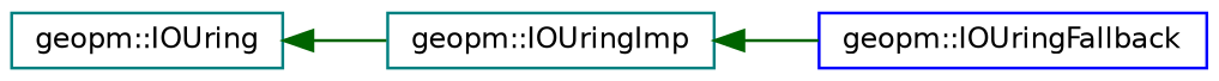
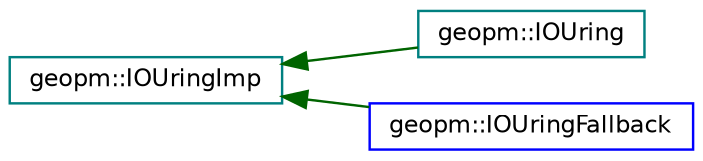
  digraph {
    rankdir=LR
    node [color=teal fillcolor=white fontname=Helvetica fontsize=10 shape=record style=filled]
    edge [color=darkgreen dir=back fontname=Helvetica fontsize=10 labelfontname=Helvetica labelfontsize=10 style=solid]
    n1 [height=0.2 label="geopm::IOUring" width=0.4]
    n2 [height=0.2 label="geopm::IOUringImp" width=0.4]
    n3 [color=blue height=0.2 label="geopm::IOUringFallback" width=0.4]
-   n1 -> n2
+   n2 -> n1
    n2 -> n3
  }
